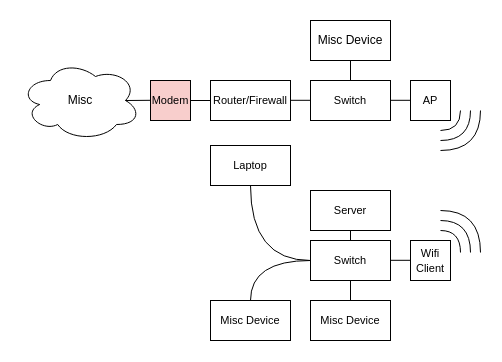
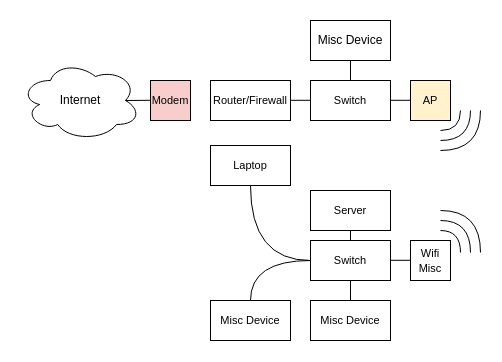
  <mxCell id="0" />
  <mxCell id="1" parent="0" />
  <mxCell id="2" value="&lt;font style=&quot;font-size: 11px;&quot;&gt;Router/Firewall&lt;/font&gt;" style="rounded=0;whiteSpace=wrap;html=1;" vertex="1" parent="1"><mxGeometry x="210" y="80" width="80" height="40" as="geometry" /></mxCell>
  <mxCell id="3" value="&lt;font style=&quot;font-size: 11px;&quot;&gt;Switch&lt;/font&gt;" style="rounded=0;whiteSpace=wrap;html=1;" vertex="1" parent="1"><mxGeometry x="310" y="80" width="80" height="40" as="geometry" /></mxCell>
  <mxCell id="4" value="&lt;font style=&quot;font-size: 11px;&quot;&gt;Modem&lt;/font&gt;" style="rounded=0;whiteSpace=wrap;html=1;fillColor=#f8cecc;" vertex="1" parent="1"><mxGeometry x="150" y="80" width="40" height="40" as="geometry" /></mxCell>
  <mxCell id="5" value="Misc Device" style="rounded=0;whiteSpace=wrap;html=1;" vertex="1" parent="1"><mxGeometry x="310" y="20" width="80" height="40" as="geometry" /></mxCell>
- <mxCell id="6" value="&lt;font style=&quot;font-size: 11px;&quot;&gt;AP&lt;/font&gt;" style="rounded=0;whiteSpace=wrap;html=1;" vertex="1" parent="1"><mxGeometry x="410" y="80" width="40" height="40" as="geometry" /></mxCell>
- <mxCell id="7" value="&lt;font style=&quot;font-size: 11px;&quot;&gt;Wifi Client&lt;/font&gt;" style="rounded=0;whiteSpace=wrap;html=1;" vertex="1" parent="1"><mxGeometry x="410" y="240" width="40" height="40" as="geometry" /></mxCell>
+ <mxCell id="6" value="&lt;font style=&quot;font-size: 11px;&quot;&gt;AP&lt;/font&gt;" style="rounded=0;whiteSpace=wrap;html=1;fillColor=#fff2cc;" vertex="1" parent="1"><mxGeometry x="410" y="80" width="40" height="40" as="geometry" /></mxCell>
+ <mxCell id="7" value="&lt;font style=&quot;font-size: 11px;&quot;&gt;Wifi Misc&lt;/font&gt;" style="rounded=0;whiteSpace=wrap;html=1;" vertex="1" parent="1"><mxGeometry x="410" y="240" width="40" height="40" as="geometry" /></mxCell>
  <mxCell id="8" value="&lt;font style=&quot;font-size: 11px;&quot;&gt;Switch&lt;/font&gt;" style="rounded=0;whiteSpace=wrap;html=1;" vertex="1" parent="1"><mxGeometry x="310" y="240" width="80" height="40" as="geometry" /></mxCell>
  <mxCell id="9" value="&lt;font style=&quot;font-size: 11px;&quot;&gt;Laptop&lt;/font&gt;" style="rounded=0;whiteSpace=wrap;html=1;" vertex="1" parent="1"><mxGeometry x="210" y="145" width="80" height="40" as="geometry" /></mxCell>
  <mxCell id="10" value="&lt;font style=&quot;font-size: 11px;&quot;&gt;Server&lt;/font&gt;" style="rounded=0;whiteSpace=wrap;html=1;" vertex="1" parent="1"><mxGeometry x="310" y="190" width="80" height="40" as="geometry" /></mxCell>
  <mxCell id="11" value="&lt;font style=&quot;font-size: 11px;&quot;&gt;Misc Device&lt;br&gt;&lt;/font&gt;" style="rounded=0;whiteSpace=wrap;html=1;" vertex="1" parent="1"><mxGeometry x="310" y="300" width="80" height="40" as="geometry" /></mxCell>
  <mxCell id="12" value="&lt;font style=&quot;font-size: 11px;&quot;&gt;Misc Device&lt;/font&gt;" style="rounded=0;whiteSpace=wrap;html=1;" vertex="1" parent="1"><mxGeometry x="210" y="300" width="80" height="40" as="geometry" /></mxCell>
- <mxCell id="13" value="" style="endArrow=none;html=1;rounded=0;entryX=1;entryY=0.5;entryDx=0;entryDy=0;exitX=0;exitY=0.5;exitDx=0;exitDy=0;" edge="1" parent="1" source="2" target="4"><mxGeometry width="50" height="50" relative="1" as="geometry"><mxPoint x="110" y="200" as="sourcePoint" /><mxPoint x="160" y="150" as="targetPoint" /></mxGeometry></mxCell>
  <mxCell id="14" value="" style="endArrow=none;html=1;rounded=0;entryX=1;entryY=0.5;entryDx=0;entryDy=0;exitX=0;exitY=0.5;exitDx=0;exitDy=0;" edge="1" parent="1"><mxGeometry width="50" height="50" relative="1" as="geometry"><mxPoint x="310" y="99.8" as="sourcePoint" /><mxPoint x="290" y="99.8" as="targetPoint" /></mxGeometry></mxCell>
  <mxCell id="15" value="" style="endArrow=none;html=1;rounded=0;entryX=1;entryY=0.5;entryDx=0;entryDy=0;exitX=0;exitY=0.5;exitDx=0;exitDy=0;" edge="1" parent="1"><mxGeometry width="50" height="50" relative="1" as="geometry"><mxPoint x="410" y="99.8" as="sourcePoint" /><mxPoint x="390" y="99.8" as="targetPoint" /></mxGeometry></mxCell>
  <mxCell id="16" value="" style="endArrow=none;html=1;rounded=0;exitX=0.5;exitY=1;exitDx=0;exitDy=0;" edge="1" parent="1" source="5" target="3"><mxGeometry width="50" height="50" relative="1" as="geometry"><mxPoint x="240" y="130" as="sourcePoint" /><mxPoint x="220" y="130" as="targetPoint" /></mxGeometry></mxCell>
  <mxCell id="17" value="" style="curved=1;endArrow=none;html=1;rounded=0;endFill=0;" edge="1" parent="1"><mxGeometry width="50" height="50" relative="1" as="geometry"><mxPoint x="440" y="130" as="sourcePoint" /><mxPoint x="460" y="110" as="targetPoint" /><Array as="points"><mxPoint x="460" y="130" /></Array></mxGeometry></mxCell>
  <mxCell id="18" value="" style="curved=1;endArrow=none;html=1;rounded=0;endFill=0;" edge="1" parent="1"><mxGeometry width="50" height="50" relative="1" as="geometry"><mxPoint x="440" y="140" as="sourcePoint" /><mxPoint x="470" y="110" as="targetPoint" /><Array as="points"><mxPoint x="470" y="140" /></Array></mxGeometry></mxCell>
  <mxCell id="19" value="" style="curved=1;endArrow=none;html=1;rounded=0;endFill=0;" edge="1" parent="1"><mxGeometry width="50" height="50" relative="1" as="geometry"><mxPoint x="440" y="150" as="sourcePoint" /><mxPoint x="480" y="110" as="targetPoint" /><Array as="points"><mxPoint x="480" y="150" /></Array></mxGeometry></mxCell>
  <mxCell id="20" value="" style="curved=1;endArrow=none;html=1;rounded=0;endFill=0;" edge="1" parent="1"><mxGeometry width="50" height="50" relative="1" as="geometry"><mxPoint x="440" y="230" as="sourcePoint" /><mxPoint x="460" y="252" as="targetPoint" /><Array as="points"><mxPoint x="460" y="230" /></Array></mxGeometry></mxCell>
  <mxCell id="21" value="" style="curved=1;endArrow=none;html=1;rounded=0;endFill=0;" edge="1" parent="1"><mxGeometry width="50" height="50" relative="1" as="geometry"><mxPoint x="440" y="220" as="sourcePoint" /><mxPoint x="470" y="252" as="targetPoint" /><Array as="points"><mxPoint x="470" y="220" /></Array></mxGeometry></mxCell>
  <mxCell id="22" value="" style="curved=1;endArrow=none;html=1;rounded=0;endFill=0;" edge="1" parent="1"><mxGeometry width="50" height="50" relative="1" as="geometry"><mxPoint x="440" y="210" as="sourcePoint" /><mxPoint x="480" y="252" as="targetPoint" /><Array as="points"><mxPoint x="480" y="210" /></Array></mxGeometry></mxCell>
  <mxCell id="23" value="" style="endArrow=none;html=1;rounded=0;entryX=1;entryY=0.5;entryDx=0;entryDy=0;exitX=0;exitY=0.5;exitDx=0;exitDy=0;" edge="1" parent="1"><mxGeometry width="50" height="50" relative="1" as="geometry"><mxPoint x="410" y="259.8" as="sourcePoint" /><mxPoint x="390" y="259.8" as="targetPoint" /></mxGeometry></mxCell>
  <mxCell id="24" value="" style="endArrow=none;html=1;rounded=0;entryX=0.5;entryY=1;entryDx=0;entryDy=0;exitX=0.5;exitY=0;exitDx=0;exitDy=0;" edge="1" parent="1" source="8" target="10"><mxGeometry width="50" height="50" relative="1" as="geometry"><mxPoint x="360" y="230" as="sourcePoint" /><mxPoint x="340" y="230" as="targetPoint" /></mxGeometry></mxCell>
  <mxCell id="25" value="" style="endArrow=none;html=1;rounded=0;entryX=0.5;entryY=1;entryDx=0;entryDy=0;exitX=0.5;exitY=0;exitDx=0;exitDy=0;" edge="1" parent="1" source="11" target="8"><mxGeometry width="50" height="50" relative="1" as="geometry"><mxPoint x="340" y="129.8" as="sourcePoint" /><mxPoint x="320" y="129.8" as="targetPoint" /></mxGeometry></mxCell>
  <mxCell id="26" value="" style="curved=1;endArrow=none;html=1;rounded=0;endFill=0;exitX=0.5;exitY=1;exitDx=0;exitDy=0;entryX=0;entryY=0.5;entryDx=0;entryDy=0;" edge="1" parent="1" source="9" target="8"><mxGeometry width="50" height="50" relative="1" as="geometry"><mxPoint x="240" y="230" as="sourcePoint" /><mxPoint x="260" y="252" as="targetPoint" /><Array as="points"><mxPoint x="250" y="260" /></Array></mxGeometry></mxCell>
  <mxCell id="27" value="" style="curved=1;endArrow=none;html=1;rounded=0;endFill=0;exitX=0.5;exitY=0;exitDx=0;exitDy=0;" edge="1" parent="1" source="12"><mxGeometry width="50" height="50" relative="1" as="geometry"><mxPoint x="250" y="220" as="sourcePoint" /><mxPoint x="310" y="260" as="targetPoint" /><Array as="points"><mxPoint x="250" y="260" /></Array></mxGeometry></mxCell>
- <mxCell id="28" value="Misc" style="ellipse;shape=cloud;whiteSpace=wrap;html=1;" vertex="1" parent="1"><mxGeometry x="20" y="60" width="120" height="80" as="geometry" /></mxCell>
+ <mxCell id="28" value="Internet" style="ellipse;shape=cloud;whiteSpace=wrap;html=1;" vertex="1" parent="1"><mxGeometry x="20" y="60" width="120" height="80" as="geometry" /></mxCell>
  <mxCell id="29" value="" style="endArrow=none;html=1;rounded=0;entryX=0.875;entryY=0.5;entryDx=0;entryDy=0;exitX=0;exitY=0.5;exitDx=0;exitDy=0;entryPerimeter=0;" edge="1" parent="1" target="28"><mxGeometry width="50" height="50" relative="1" as="geometry"><mxPoint x="150" y="99.8" as="sourcePoint" /><mxPoint x="130" y="99.8" as="targetPoint" /></mxGeometry></mxCell>
